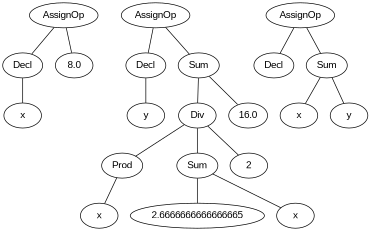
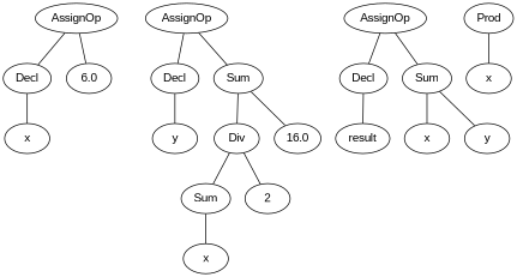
  graph {
    fontname="Liberation Sans"
    node [fontname="Liberation Sans"]
    edge [fontname="Liberation Sans"]
    n1 [label=AssignOp]
    n2 [label=Decl]
-   n3 [label=8.0]
+   n3 [label=6.0]
    n4 [label=AssignOp]
    n5 [label=Decl]
    n6 [label=Sum]
    n7 [label=AssignOp]
    n8 [label=Decl]
    n9 [label=Sum]
    n10 [label=x]
    n11 [label=y]
    n12 [label=Div]
    n13 [label=16.0]
    n14 [label=Prod]
    n15 [label=Sum]
    n16 [label=2]
    n17 [label=x]
-   n18 [label=2.6666666666666665]
    n19 [label=x]
+   n20 [label=result]
    n21 [label=x]
    n22 [label=y]
    n1 -- n2
    n1 -- n3
    n2 -- n10
    n4 -- n5
    n4 -- n6
    n5 -- n11
    n6 -- n12
    n6 -- n13
    n7 -- n8
    n7 -- n9
+   n8 -- n20
    n9 -- n21
    n9 -- n22
-   n12 -- n14
    n12 -- n15
    n12 -- n16
    n14 -- n17
-   n15 -- n18
    n15 -- n19
  }
